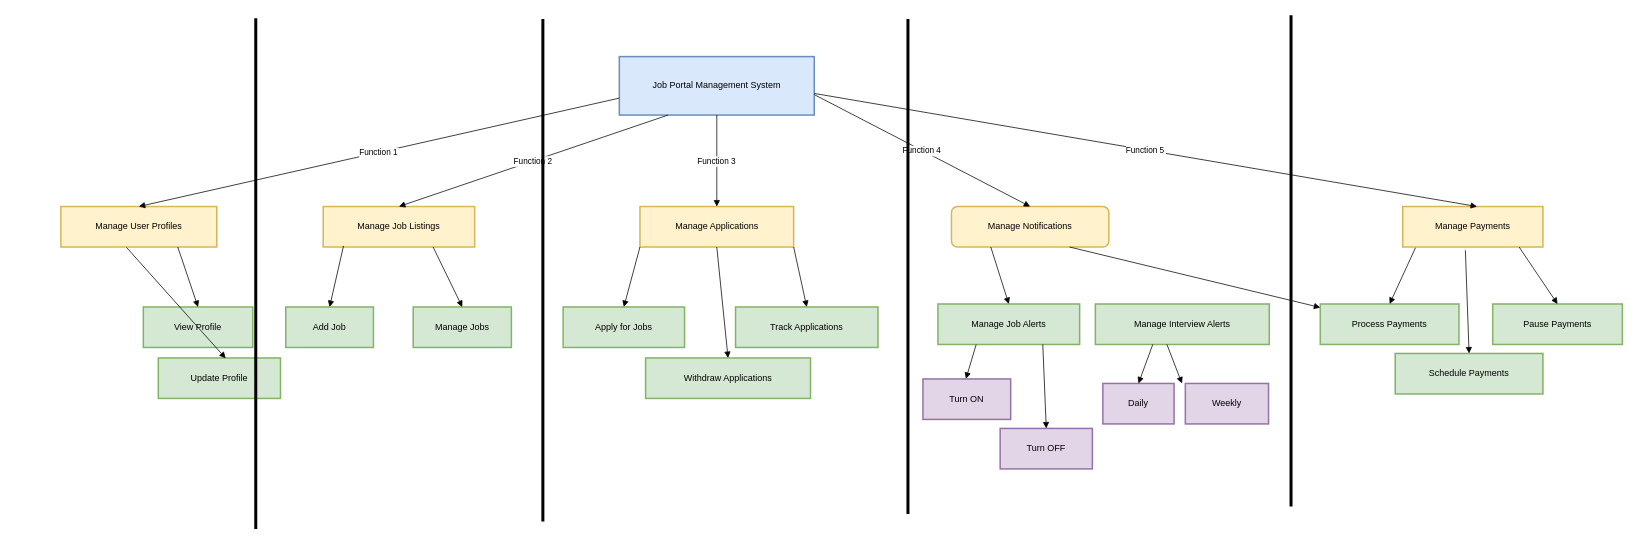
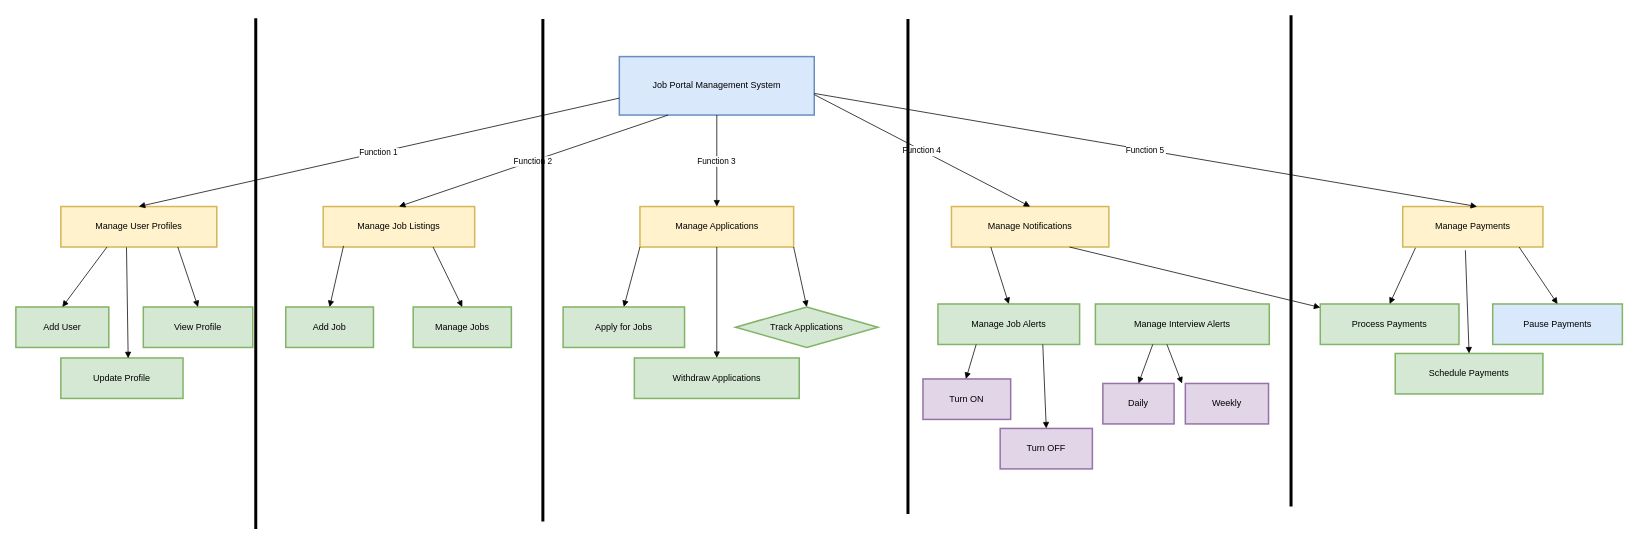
  <mxCell id="0" />
  <mxCell id="1" parent="0" />
  <mxCell id="2" value="Job Portal Management System" style="whiteSpace=wrap;strokeWidth=2;fillColor=#dae8fc;strokeColor=#6c8ebf;" vertex="1" parent="1"><mxGeometry x="825" y="75" width="260" height="78" as="geometry" /></mxCell>
  <mxCell id="3" value="Manage User Profiles" style="whiteSpace=wrap;strokeWidth=2;fillColor=#fff2cc;strokeColor=#d6b656;" vertex="1" parent="1"><mxGeometry x="80" y="275" width="208" height="54" as="geometry" /></mxCell>
- <mxCell id="5" value="Update Profile" style="whiteSpace=wrap;strokeWidth=2;fillColor=#d5e8d4;strokeColor=#82b366;" vertex="1" parent="1"><mxGeometry x="210" y="477" width="163" height="54" as="geometry" /></mxCell>
+ <mxCell id="4" value="Add User" style="whiteSpace=wrap;strokeWidth=2;fillColor=#d5e8d4;strokeColor=#82b366;" vertex="1" parent="1"><mxGeometry x="20" y="409" width="124" height="54" as="geometry" /></mxCell>
+ <mxCell id="5" value="Update Profile" style="whiteSpace=wrap;strokeWidth=2;fillColor=#d5e8d4;strokeColor=#82b366;" vertex="1" parent="1"><mxGeometry x="80" y="477" width="163" height="54" as="geometry" /></mxCell>
  <mxCell id="6" value="View Profile" style="whiteSpace=wrap;strokeWidth=2;fillColor=#d5e8d4;strokeColor=#82b366;" vertex="1" parent="1"><mxGeometry x="190" y="409" width="146" height="54" as="geometry" /></mxCell>
  <mxCell id="7" value="Manage Job Listings" style="whiteSpace=wrap;strokeWidth=2;fillColor=#fff2cc;strokeColor=#d6b656;" vertex="1" parent="1"><mxGeometry x="430" y="275" width="202" height="54" as="geometry" /></mxCell>
  <mxCell id="8" value="Add Job" style="whiteSpace=wrap;strokeWidth=2;fillColor=#d5e8d4;strokeColor=#82b366;" vertex="1" parent="1"><mxGeometry x="380" y="409" width="117" height="54" as="geometry" /></mxCell>
  <mxCell id="9" value="Manage Jobs" style="whiteSpace=wrap;strokeWidth=2;fillColor=#d5e8d4;strokeColor=#82b366;" vertex="1" parent="1"><mxGeometry x="550" y="409" width="131" height="54" as="geometry" /></mxCell>
  <mxCell id="10" value="Manage Applications" style="whiteSpace=wrap;strokeWidth=2;fillColor=#fff2cc;strokeColor=#d6b656;" vertex="1" parent="1"><mxGeometry x="852.5" y="275" width="205" height="54" as="geometry" /></mxCell>
  <mxCell id="11" value="Apply for Jobs" style="whiteSpace=wrap;strokeWidth=2;fillColor=#d5e8d4;strokeColor=#82b366;" vertex="1" parent="1"><mxGeometry x="750" y="409" width="162" height="54" as="geometry" /></mxCell>
- <mxCell id="12" value="Withdraw Applications" style="whiteSpace=wrap;strokeWidth=2;fillColor=#d5e8d4;strokeColor=#82b366;" vertex="1" parent="1"><mxGeometry x="860" y="477" width="220" height="54" as="geometry" /></mxCell>
- <mxCell id="13" value="Track Applications" style="whiteSpace=wrap;strokeWidth=2;fillColor=#d5e8d4;strokeColor=#82b366;" vertex="1" parent="1"><mxGeometry x="980" y="409" width="190" height="54" as="geometry" /></mxCell>
- <mxCell id="14" value="Manage Notifications" style="whiteSpace=wrap;strokeWidth=2;fillColor=#fff2cc;strokeColor=#d6b656;rounded=1;" vertex="1" parent="1"><mxGeometry x="1268" y="275" width="210" height="54" as="geometry" /></mxCell>
+ <mxCell id="12" value="Withdraw Applications" style="whiteSpace=wrap;strokeWidth=2;fillColor=#d5e8d4;strokeColor=#82b366;" vertex="1" parent="1"><mxGeometry x="845" y="477" width="220" height="54" as="geometry" /></mxCell>
+ <mxCell id="13" value="Track Applications" style="rhombus;whiteSpace=wrap;strokeWidth=2;fillColor=#d5e8d4;strokeColor=#82b366;" vertex="1" parent="1"><mxGeometry x="980" y="409" width="190" height="54" as="geometry" /></mxCell>
+ <mxCell id="14" value="Manage Notifications" style="whiteSpace=wrap;strokeWidth=2;fillColor=#fff2cc;strokeColor=#d6b656;" vertex="1" parent="1"><mxGeometry x="1268" y="275" width="210" height="54" as="geometry" /></mxCell>
  <mxCell id="15" value="Manage Job Alerts" style="whiteSpace=wrap;strokeWidth=2;fillColor=#d5e8d4;strokeColor=#82b366;" vertex="1" parent="1"><mxGeometry x="1250" y="405" width="189" height="54" as="geometry" /></mxCell>
  <mxCell id="16" value="Turn ON" style="whiteSpace=wrap;strokeWidth=2;fillColor=#e1d5e7;strokeColor=#9673a6;" vertex="1" parent="1"><mxGeometry x="1230" y="505" width="117" height="54" as="geometry" /></mxCell>
  <mxCell id="17" value="Turn OFF" style="whiteSpace=wrap;strokeWidth=2;fillColor=#e1d5e7;strokeColor=#9673a6;" vertex="1" parent="1"><mxGeometry x="1333" y="571" width="123" height="54" as="geometry" /></mxCell>
  <mxCell id="18" value="Manage Interview Alerts" style="whiteSpace=wrap;strokeWidth=2;fillColor=#d5e8d4;strokeColor=#82b366;" vertex="1" parent="1"><mxGeometry x="1460" y="405" width="232" height="54" as="geometry" /></mxCell>
  <mxCell id="19" value="Daily" style="whiteSpace=wrap;strokeWidth=2;fillColor=#e1d5e7;strokeColor=#9673a6;" vertex="1" parent="1"><mxGeometry x="1470" y="511" width="95" height="54" as="geometry" /></mxCell>
  <mxCell id="20" value="Weekly" style="whiteSpace=wrap;strokeWidth=2;fillColor=#e1d5e7;strokeColor=#9673a6;" vertex="1" parent="1"><mxGeometry x="1580" y="511" width="111" height="54" as="geometry" /></mxCell>
  <mxCell id="21" value="Manage Payments" style="whiteSpace=wrap;strokeWidth=2;fillColor=#fff2cc;strokeColor=#d6b656;" vertex="1" parent="1"><mxGeometry x="1870" y="275" width="187" height="54" as="geometry" /></mxCell>
  <mxCell id="22" value="Process Payments" style="whiteSpace=wrap;strokeWidth=2;fillColor=#d5e8d4;strokeColor=#82b366;" vertex="1" parent="1"><mxGeometry x="1760" y="405" width="185" height="54" as="geometry" /></mxCell>
  <mxCell id="23" value="Schedule Payments" style="whiteSpace=wrap;strokeWidth=2;fillColor=#d5e8d4;strokeColor=#82b366;" vertex="1" parent="1"><mxGeometry x="1860" y="471" width="197" height="54" as="geometry" /></mxCell>
- <mxCell id="24" value="Pause Payments" style="whiteSpace=wrap;strokeWidth=2;fillColor=#d5e8d4;strokeColor=#82b366;" vertex="1" parent="1"><mxGeometry x="1990" y="405" width="173" height="54" as="geometry" /></mxCell>
+ <mxCell id="24" value="Pause Payments" style="whiteSpace=wrap;strokeWidth=2;fillColor=#dae8fc;strokeColor=#82b366;" vertex="1" parent="1"><mxGeometry x="1990" y="405" width="173" height="54" as="geometry" /></mxCell>
  <mxCell id="25" value="Function 1" style="startArrow=none;endArrow=block;exitX=0;exitY=0.71;entryX=0.5;entryY=-0.01;rounded=0;" edge="1" parent="1" source="2" target="3"><mxGeometry relative="1" as="geometry" /></mxCell>
+ <mxCell id="26" value="" style="startArrow=none;endArrow=block;exitX=0.3;exitY=0.99;entryX=0.5;entryY=0.01;rounded=0;" edge="1" parent="1" source="3" target="4"><mxGeometry relative="1" as="geometry" /></mxCell>
  <mxCell id="27" value="" style="startArrow=none;endArrow=block;exitX=0.421;exitY=1.01;entryX=0.551;entryY=0.007;rounded=0;exitDx=0;exitDy=0;exitPerimeter=0;entryDx=0;entryDy=0;entryPerimeter=0;" edge="1" parent="1" source="3" target="5"><mxGeometry relative="1" as="geometry" /></mxCell>
  <mxCell id="28" value="" style="startArrow=none;endArrow=block;exitX=0.75;exitY=1;entryX=0.5;entryY=0.01;rounded=0;exitDx=0;exitDy=0;" edge="1" parent="1" source="3" target="6"><mxGeometry relative="1" as="geometry"><Array as="points" /></mxGeometry></mxCell>
  <mxCell id="29" value="Function 2" style="startArrow=none;endArrow=block;exitX=0.25;exitY=1;entryX=0.5;entryY=0;rounded=0;exitDx=0;exitDy=0;entryDx=0;entryDy=0;" edge="1" parent="1" source="2" target="7"><mxGeometry relative="1" as="geometry" /></mxCell>
  <mxCell id="30" value="" style="startArrow=none;endArrow=block;exitX=0.134;exitY=0.972;entryX=0.5;entryY=0;rounded=0;exitDx=0;exitDy=0;exitPerimeter=0;" edge="1" parent="1" source="7" target="8"><mxGeometry relative="1" as="geometry" /></mxCell>
  <mxCell id="31" value="" style="startArrow=none;endArrow=block;exitX=0.73;exitY=1.01;entryX=0.5;entryY=0;rounded=0;" edge="1" parent="1" source="7" target="9"><mxGeometry relative="1" as="geometry" /></mxCell>
  <mxCell id="32" value="Function 3" style="startArrow=none;endArrow=block;exitX=0.5;exitY=1;entryX=0.5;entryY=0;rounded=0;exitDx=0;exitDy=0;entryDx=0;entryDy=0;" edge="1" parent="1" source="2" target="10"><mxGeometry relative="1" as="geometry" /></mxCell>
  <mxCell id="33" value="" style="startArrow=none;endArrow=block;exitX=0;exitY=1;entryX=0.5;entryY=0;rounded=0;exitDx=0;exitDy=0;" edge="1" parent="1" source="10" target="11"><mxGeometry relative="1" as="geometry" /></mxCell>
  <mxCell id="34" value="" style="startArrow=none;endArrow=block;exitX=0.5;exitY=1;entryX=0.5;entryY=0;rounded=0;exitDx=0;exitDy=0;" edge="1" parent="1" source="10" target="12"><mxGeometry relative="1" as="geometry" /></mxCell>
  <mxCell id="35" value="" style="startArrow=none;endArrow=block;exitX=1;exitY=1;entryX=0.5;entryY=0;rounded=0;exitDx=0;exitDy=0;" edge="1" parent="1" source="10" target="13"><mxGeometry relative="1" as="geometry" /></mxCell>
  <mxCell id="36" value="Function 4" style="startArrow=none;endArrow=block;exitX=1;exitY=0.65;entryX=0.5;entryY=0;rounded=0;entryDx=0;entryDy=0;" edge="1" parent="1" source="2" target="14"><mxGeometry relative="1" as="geometry" /></mxCell>
  <mxCell id="37" value="" style="startArrow=none;endArrow=block;exitX=0.25;exitY=1;entryX=0.5;entryY=0;rounded=0;exitDx=0;exitDy=0;" edge="1" parent="1" source="14" target="15"><mxGeometry relative="1" as="geometry" /></mxCell>
  <mxCell id="38" value="" style="startArrow=none;endArrow=block;exitX=0.27;exitY=1;entryX=0.49;entryY=0;rounded=0;" edge="1" parent="1" source="15" target="16"><mxGeometry relative="1" as="geometry" /></mxCell>
  <mxCell id="39" value="" style="startArrow=none;endArrow=block;exitX=0.74;exitY=1;entryX=0.5;entryY=0;rounded=0;" edge="1" parent="1" source="15" target="17"><mxGeometry relative="1" as="geometry" /></mxCell>
  <mxCell id="40" value="" style="startArrow=none;endArrow=block;exitX=0.75;exitY=1;rounded=0;exitDx=0;exitDy=0;" edge="1" parent="1" source="14" target="22"><mxGeometry relative="1" as="geometry" /></mxCell>
  <mxCell id="41" value="" style="startArrow=none;endArrow=block;exitX=0.33;exitY=1;entryX=0.5;entryY=0;rounded=0;" edge="1" parent="1" source="18" target="19"><mxGeometry relative="1" as="geometry" /></mxCell>
  <mxCell id="42" value="" style="startArrow=none;endArrow=block;exitX=0.67;exitY=1;entryX=0.5;entryY=0;rounded=0;" edge="1" parent="1"><mxGeometry relative="1" as="geometry"><mxPoint x="1555.44" y="459" as="sourcePoint" /><mxPoint x="1575.5" y="511" as="targetPoint" /></mxGeometry></mxCell>
  <mxCell id="43" value="Function 5" style="startArrow=none;endArrow=block;exitX=1;exitY=0.63;entryX=0.53;entryY=0;rounded=0;" edge="1" parent="1" source="2" target="21"><mxGeometry relative="1" as="geometry" /></mxCell>
  <mxCell id="44" value="" style="startArrow=none;endArrow=block;exitX=0.091;exitY=1.019;entryX=0.5;entryY=0;rounded=0;exitDx=0;exitDy=0;exitPerimeter=0;" edge="1" parent="1" source="21" target="22"><mxGeometry relative="1" as="geometry" /></mxCell>
  <mxCell id="45" value="" style="startArrow=none;endArrow=block;exitX=0.447;exitY=1.08;entryX=0.5;entryY=0;rounded=0;exitDx=0;exitDy=0;exitPerimeter=0;" edge="1" parent="1" source="21" target="23"><mxGeometry relative="1" as="geometry" /></mxCell>
  <mxCell id="46" value="" style="startArrow=none;endArrow=block;exitX=0.83;exitY=1;entryX=0.5;entryY=0;rounded=0;" edge="1" parent="1" source="21" target="24"><mxGeometry relative="1" as="geometry" /></mxCell>
  <mxCell id="47" value="" style="endArrow=none;html=1;rounded=0;strokeWidth=4;" edge="1" parent="1"><mxGeometry width="50" height="50" relative="1" as="geometry"><mxPoint x="723" y="695" as="sourcePoint" /><mxPoint x="723" y="25" as="targetPoint" /></mxGeometry></mxCell>
  <mxCell id="48" value="" style="endArrow=none;html=1;rounded=0;strokeWidth=4;" edge="1" parent="1"><mxGeometry width="50" height="50" relative="1" as="geometry"><mxPoint x="340" y="705" as="sourcePoint" /><mxPoint x="340" y="24" as="targetPoint" /></mxGeometry></mxCell>
  <mxCell id="49" value="" style="endArrow=none;html=1;rounded=0;strokeWidth=4;" edge="1" parent="1"><mxGeometry width="50" height="50" relative="1" as="geometry"><mxPoint x="1210" y="685" as="sourcePoint" /><mxPoint x="1210" y="25" as="targetPoint" /></mxGeometry></mxCell>
  <mxCell id="50" value="" style="endArrow=none;html=1;rounded=0;strokeWidth=4;" edge="1" parent="1"><mxGeometry width="50" height="50" relative="1" as="geometry"><mxPoint x="1721" y="675" as="sourcePoint" /><mxPoint x="1721" y="20" as="targetPoint" /></mxGeometry></mxCell>
